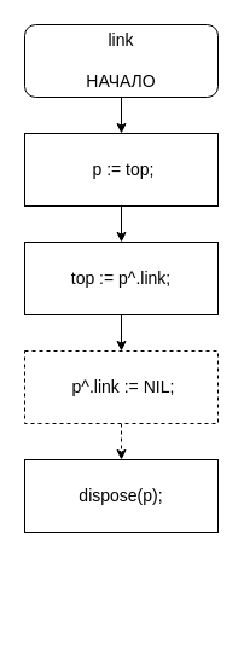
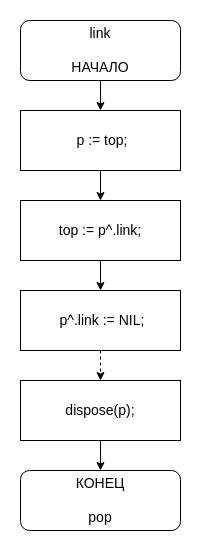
  <mxCell id="0" />
  <mxCell id="1" parent="0" />
  <mxCell id="2" style="edgeStyle=orthogonalEdgeStyle;rounded=0;orthogonalLoop=1;jettySize=auto;html=1;exitX=0.5;exitY=1;exitDx=0;exitDy=0;entryX=0.5;entryY=0;entryDx=0;entryDy=0;" parent="1" source="3" target="5" edge="1"><mxGeometry relative="1" as="geometry" /></mxCell>
  <mxCell id="3" value="&lt;font style=&quot;font-size: 14px&quot;&gt;link&lt;br&gt;&lt;br&gt;НАЧАЛО&lt;br&gt;&lt;/font&gt;" style="rounded=1;whiteSpace=wrap;html=1;" parent="1" vertex="1"><mxGeometry x="20" y="20" width="160" height="60" as="geometry" /></mxCell>
  <mxCell id="4" style="edgeStyle=orthogonalEdgeStyle;rounded=0;orthogonalLoop=1;jettySize=auto;html=1;exitX=0.5;exitY=1;exitDx=0;exitDy=0;entryX=0.5;entryY=0;entryDx=0;entryDy=0;" parent="1" source="5" target="11" edge="1"><mxGeometry relative="1" as="geometry" /></mxCell>
  <mxCell id="5" value="&lt;font style=&quot;font-size: 14px&quot;&gt;&amp;nbsp;p := top;&lt;/font&gt;" style="rounded=0;whiteSpace=wrap;html=1;" parent="1" vertex="1"><mxGeometry x="20" y="110" width="160" height="60" as="geometry" /></mxCell>
+ <mxCell id="6" style="edgeStyle=orthogonalEdgeStyle;rounded=0;orthogonalLoop=1;jettySize=auto;html=1;exitX=0.5;exitY=1;exitDx=0;exitDy=0;entryX=0.5;entryY=0;entryDx=0;entryDy=0;" parent="1" source="7" target="12" edge="1"><mxGeometry relative="1" as="geometry" /></mxCell>
  <mxCell id="7" value="&lt;font style=&quot;font-size: 14px&quot;&gt;dispose(p);&lt;/font&gt;" style="rounded=0;whiteSpace=wrap;html=1;" parent="1" vertex="1"><mxGeometry x="20" y="380" width="160" height="60" as="geometry" /></mxCell>
  <mxCell id="8" style="edgeStyle=orthogonalEdgeStyle;rounded=0;orthogonalLoop=1;jettySize=auto;html=1;exitX=0.5;exitY=1;exitDx=0;exitDy=0;entryX=0.5;entryY=0;entryDx=0;entryDy=0;dashed=1;" parent="1" source="9" target="7" edge="1"><mxGeometry relative="1" as="geometry" /></mxCell>
- <mxCell id="9" value="&lt;font style=&quot;font-size: 14px&quot;&gt;&amp;nbsp;p^.link := NIL;&lt;/font&gt;" style="rounded=0;whiteSpace=wrap;html=1;dashed=1;" parent="1" vertex="1"><mxGeometry x="20" y="290" width="160" height="60" as="geometry" /></mxCell>
+ <mxCell id="9" value="&lt;font style=&quot;font-size: 14px&quot;&gt;&amp;nbsp;p^.link := NIL;&lt;/font&gt;" style="rounded=0;whiteSpace=wrap;html=1;" parent="1" vertex="1"><mxGeometry x="20" y="290" width="160" height="60" as="geometry" /></mxCell>
  <mxCell id="10" style="edgeStyle=orthogonalEdgeStyle;rounded=0;orthogonalLoop=1;jettySize=auto;html=1;exitX=0.5;exitY=1;exitDx=0;exitDy=0;entryX=0.5;entryY=0;entryDx=0;entryDy=0;" parent="1" source="11" target="9" edge="1"><mxGeometry relative="1" as="geometry" /></mxCell>
  <mxCell id="11" value="&lt;font style=&quot;font-size: 14px&quot;&gt;top := p^.link;&lt;/font&gt;" style="rounded=0;whiteSpace=wrap;html=1;" parent="1" vertex="1"><mxGeometry x="20" y="200" width="160" height="60" as="geometry" /></mxCell>
+ <mxCell id="12" value="&lt;font style=&quot;font-size: 14px&quot;&gt;КОНЕЦ&lt;br&gt;&lt;br&gt;pop&lt;br&gt;&lt;/font&gt;" style="rounded=1;whiteSpace=wrap;html=1;" parent="1" vertex="1"><mxGeometry x="20" y="470" width="160" height="60" as="geometry" /></mxCell>
